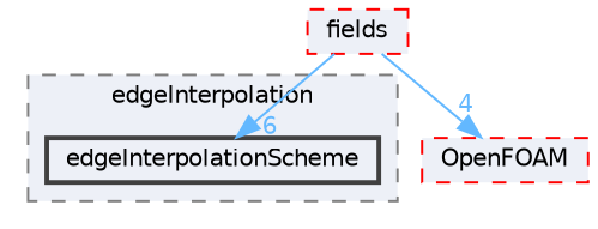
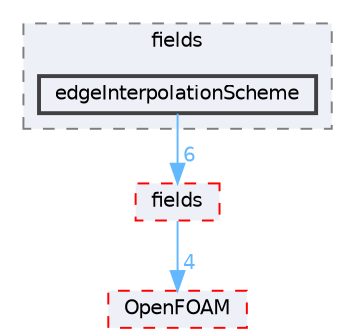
  digraph {
    compound=true
    node [color=red fillcolor="#edf0f7" fontname=Helvetica fontsize=10 shape=box style="filled,dashed"]
    edge [color=steelblue1 fontcolor=steelblue1 fontname=Helvetica fontsize=10 labeldistance=1.5 labelfontname=Helvetica labelfontsize=10]
    n1 [color=grey25 height=0.2 label=edgeInterpolationScheme style="filled,bold" width=0.4]
    n2 [height=0.2 label=fields width=0.4]
    n3 [height=0.2 label=OpenFOAM width=0.4]
    subgraph cluster_1 {
      bgcolor="#edf0f7"
      fontname=Helvetica
      fontsize=10
-     label=edgeInterpolation
+     label=fields
      pencolor=grey50
      style="filled,dashed"
      n1
    }
-   n2 -> n1 [headlabel=6]
+   n1 -> n2 [headlabel=6]
    n2 -> n3 [headlabel=4]
  }
